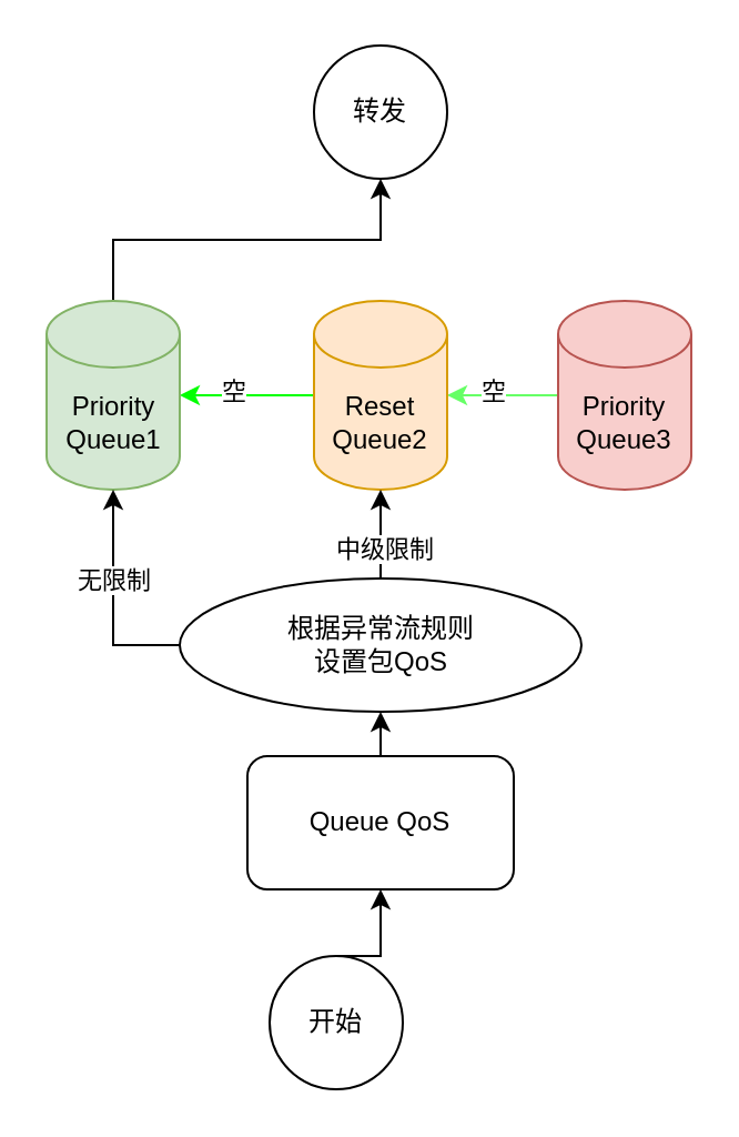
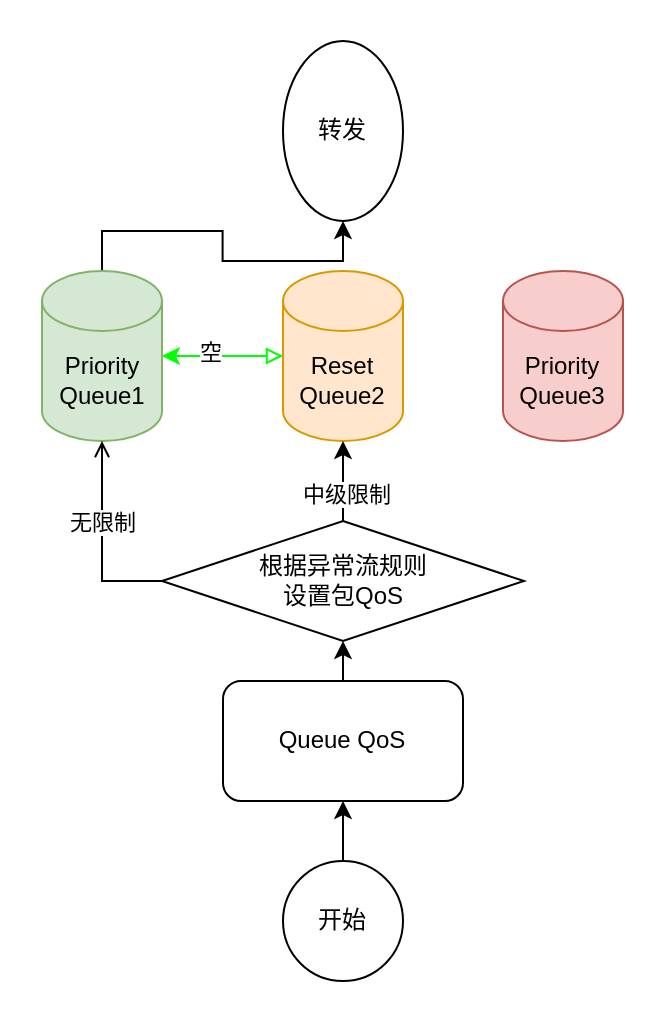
  <mxCell id="0" />
  <mxCell id="1" parent="0" />
- <mxCell id="2" style="edgeStyle=orthogonalEdgeStyle;rounded=0;orthogonalLoop=1;jettySize=auto;html=1;exitX=1;exitY=0.5;exitDx=0;exitDy=0;exitPerimeter=0;entryX=0;entryY=0.5;entryDx=0;entryDy=0;entryPerimeter=0;strokeColor=#00FF00;startArrow=classic;startFill=1;endArrow=none;endFill=0;" edge="1" parent="1" source="5" target="8"><mxGeometry relative="1" as="geometry" /></mxCell>
+ <mxCell id="2" style="edgeStyle=orthogonalEdgeStyle;rounded=0;orthogonalLoop=1;jettySize=auto;html=1;exitX=1;exitY=0.5;exitDx=0;exitDy=0;exitPerimeter=0;entryX=0;entryY=0.5;entryDx=0;entryDy=0;entryPerimeter=0;strokeColor=#00FF00;startArrow=classic;startFill=1;endArrow=block;endFill=0;" edge="1" parent="1" source="5" target="8"><mxGeometry relative="1" as="geometry" /></mxCell>
  <mxCell id="3" value="空" style="edgeLabel;html=1;align=center;verticalAlign=middle;resizable=0;points=[];" vertex="1" connectable="0" parent="2"><mxGeometry x="-0.223" y="3" relative="1" as="geometry"><mxPoint y="1" as="offset" /></mxGeometry></mxCell>
  <mxCell id="4" style="edgeStyle=orthogonalEdgeStyle;rounded=0;orthogonalLoop=1;jettySize=auto;html=1;exitX=0.5;exitY=0;exitDx=0;exitDy=0;exitPerimeter=0;entryX=0.5;entryY=1;entryDx=0;entryDy=0;" edge="1" parent="1" source="5" target="19"><mxGeometry relative="1" as="geometry" /></mxCell>
  <mxCell id="5" value="Priority&lt;br&gt;Queue1" style="shape=cylinder3;whiteSpace=wrap;html=1;boundedLbl=1;backgroundOutline=1;size=15;fillColor=#d5e8d4;strokeColor=#82b366;" vertex="1" parent="1"><mxGeometry x="20.5" y="135" width="60" height="85" as="geometry" /></mxCell>
- <mxCell id="6" style="edgeStyle=orthogonalEdgeStyle;rounded=0;orthogonalLoop=1;jettySize=auto;html=1;exitX=1;exitY=0.5;exitDx=0;exitDy=0;exitPerimeter=0;entryX=0;entryY=0.5;entryDx=0;entryDy=0;entryPerimeter=0;strokeColor=#66FF66;endArrow=none;endFill=0;startArrow=classic;startFill=1;" edge="1" parent="1" source="8" target="9"><mxGeometry relative="1" as="geometry" /></mxCell>
- <mxCell id="7" value="空" style="edgeLabel;html=1;align=center;verticalAlign=middle;resizable=0;points=[];" vertex="1" connectable="0" parent="6"><mxGeometry x="-0.2" y="3" relative="1" as="geometry"><mxPoint y="1" as="offset" /></mxGeometry></mxCell>
  <mxCell id="8" value="Reset&lt;br&gt;Queue2" style="shape=cylinder3;whiteSpace=wrap;html=1;boundedLbl=1;backgroundOutline=1;size=15;fillColor=#ffe6cc;strokeColor=#d79b00;" vertex="1" parent="1"><mxGeometry x="141" y="135" width="60" height="85" as="geometry" /></mxCell>
  <mxCell id="9" value="Priority&lt;br&gt;Queue3" style="shape=cylinder3;whiteSpace=wrap;html=1;boundedLbl=1;backgroundOutline=1;size=15;fillColor=#f8cecc;strokeColor=#b85450;" vertex="1" parent="1"><mxGeometry x="251" y="135" width="60" height="85" as="geometry" /></mxCell>
  <mxCell id="10" style="edgeStyle=orthogonalEdgeStyle;rounded=0;orthogonalLoop=1;jettySize=auto;html=1;exitX=0.5;exitY=0;exitDx=0;exitDy=0;entryX=0.5;entryY=1;entryDx=0;entryDy=0;" edge="1" parent="1" source="11" target="18"><mxGeometry relative="1" as="geometry" /></mxCell>
  <mxCell id="11" value="Queue QoS" style="rounded=1;whiteSpace=wrap;html=1;" vertex="1" parent="1"><mxGeometry x="111" y="340" width="120" height="60" as="geometry" /></mxCell>
  <mxCell id="12" style="edgeStyle=orthogonalEdgeStyle;rounded=0;orthogonalLoop=1;jettySize=auto;html=1;exitX=0.5;exitY=0;exitDx=0;exitDy=0;entryX=0.5;entryY=1;entryDx=0;entryDy=0;" edge="1" parent="1" source="13" target="11"><mxGeometry relative="1" as="geometry" /></mxCell>
- <mxCell id="13" value="开始" style="ellipse;whiteSpace=wrap;html=1;aspect=fixed;" vertex="1" parent="1"><mxGeometry x="121" y="430" width="60" height="60" as="geometry" /></mxCell>
- <mxCell id="14" style="edgeStyle=orthogonalEdgeStyle;rounded=0;orthogonalLoop=1;jettySize=auto;html=1;exitX=0;exitY=0.5;exitDx=0;exitDy=0;entryX=0.5;entryY=1;entryDx=0;entryDy=0;entryPerimeter=0;" edge="1" parent="1" source="18" target="5"><mxGeometry relative="1" as="geometry" /></mxCell>
+ <mxCell id="13" value="开始" style="ellipse;whiteSpace=wrap;html=1;aspect=fixed;" vertex="1" parent="1"><mxGeometry x="141" y="430" width="60" height="60" as="geometry" /></mxCell>
+ <mxCell id="14" style="edgeStyle=orthogonalEdgeStyle;rounded=0;orthogonalLoop=1;jettySize=auto;html=1;exitX=0;exitY=0.5;exitDx=0;exitDy=0;entryX=0.5;entryY=1;entryDx=0;entryDy=0;entryPerimeter=0;endArrow=open;" edge="1" parent="1" source="18" target="5"><mxGeometry relative="1" as="geometry" /></mxCell>
  <mxCell id="15" value="无限制" style="edgeLabel;html=1;align=center;verticalAlign=middle;resizable=0;points=[];" vertex="1" connectable="0" parent="14"><mxGeometry x="0.2" y="1" relative="1" as="geometry"><mxPoint x="1" as="offset" /></mxGeometry></mxCell>
  <mxCell id="16" style="edgeStyle=orthogonalEdgeStyle;rounded=0;orthogonalLoop=1;jettySize=auto;html=1;exitX=0.5;exitY=0;exitDx=0;exitDy=0;entryX=0.5;entryY=1;entryDx=0;entryDy=0;entryPerimeter=0;" edge="1" parent="1" source="18" target="8"><mxGeometry relative="1" as="geometry" /></mxCell>
  <mxCell id="17" value="中级限制" style="edgeLabel;html=1;align=center;verticalAlign=middle;resizable=0;points=[];" vertex="1" connectable="0" parent="16"><mxGeometry x="-0.3" y="-1" relative="1" as="geometry"><mxPoint as="offset" /></mxGeometry></mxCell>
- <mxCell id="18" value="根据异常流规则&lt;br&gt;设置包QoS" style="ellipse;whiteSpace=wrap;html=1;" vertex="1" parent="1"><mxGeometry x="80.5" y="260" width="181" height="60" as="geometry" /></mxCell>
- <mxCell id="19" value="转发" style="ellipse;whiteSpace=wrap;html=1;aspect=fixed;" vertex="1" parent="1"><mxGeometry x="141" y="20" width="60" height="60" as="geometry" /></mxCell>
+ <mxCell id="18" value="根据异常流规则&lt;br&gt;设置包QoS" style="rhombus;whiteSpace=wrap;html=1;" vertex="1" parent="1"><mxGeometry x="80.5" y="260" width="181" height="60" as="geometry" /></mxCell>
+ <mxCell id="19" value="转发" style="ellipse;whiteSpace=wrap;html=1;aspect=fixed;" vertex="1" parent="1"><mxGeometry x="141" y="20" width="60" height="90" as="geometry" /></mxCell>
